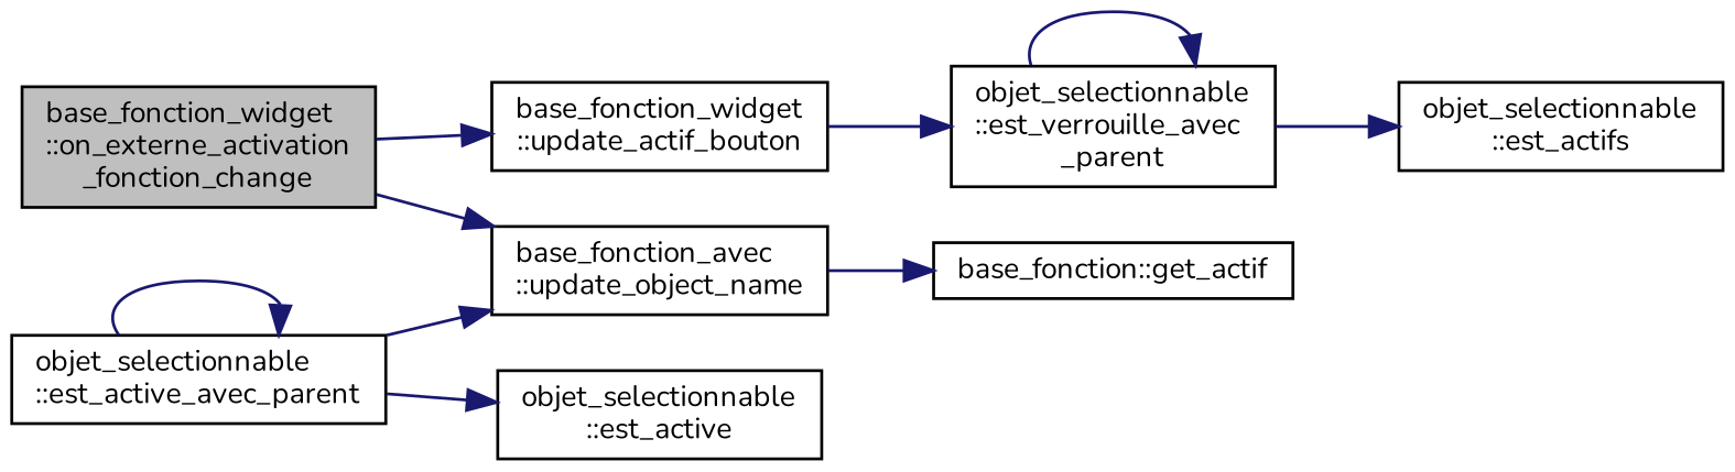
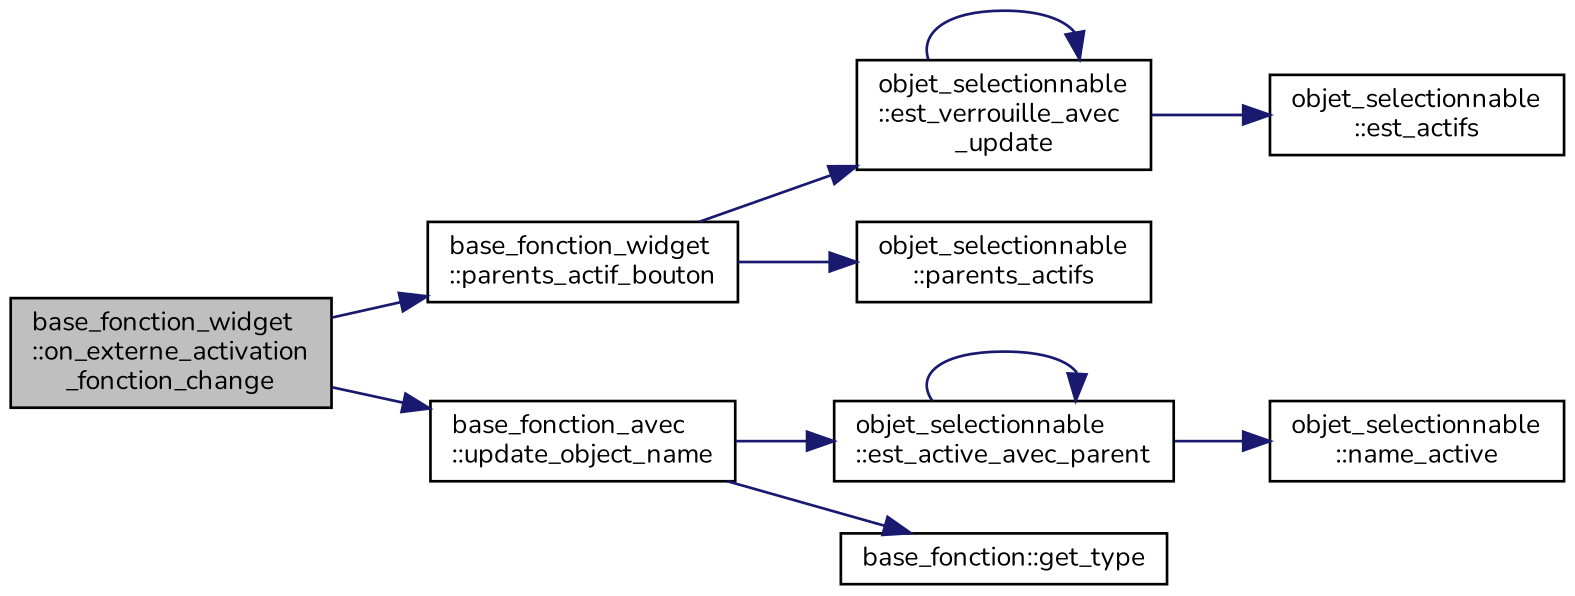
  digraph {
    fontname=Nunito
    rankdir=LR
    node [color=black fillcolor=white fontname=Nunito fontsize=10 shape=record style=filled]
    edge [color=midnightblue fontname=Nunito fontsize=10 labelfontname=Helvetica labelfontsize=10 style=solid]
    n1 [fillcolor=grey75 fontcolor=black height=0.2 label="base_fonction_widget\l::on_externe_activation\l_fonction_change" width=0.4]
-   n2 [height=0.2 label="base_fonction_widget\l::update_actif_bouton" width=0.4]
+   n2 [height=0.2 label="base_fonction_widget\l::parents_actif_bouton" width=0.4]
    n3 [height=0.2 label="base_fonction_avec\l::update_object_name" width=0.4]
-   n4 [height=0.2 label="objet_selectionnable\l::est_verrouille_avec\l_parent" width=0.4]
+   n4 [height=0.2 label="objet_selectionnable\l::est_verrouille_avec\l_update" width=0.4]
+   n5 [height=0.2 label="objet_selectionnable\l::parents_actifs" width=0.4]
    n6 [height=0.2 label="objet_selectionnable\l::est_active_avec_parent" width=0.4]
-   n7 [height=0.2 label="base_fonction::get_actif" width=0.4]
+   n7 [height=0.2 label="base_fonction::get_type" width=0.4]
    n8 [height=0.2 label="objet_selectionnable\l::est_actifs" width=0.4]
-   n9 [height=0.2 label="objet_selectionnable\l::est_active" width=0.4]
+   n9 [height=0.2 label="objet_selectionnable\l::name_active" width=0.4]
    n1 -> n2
    n1 -> n3
    n2 -> n4
-   n6 -> n3
+   n2 -> n5
+   n3 -> n6
    n3 -> n7
    n4 -> n4
    n4 -> n8
    n6 -> n6
    n6 -> n9
  }
